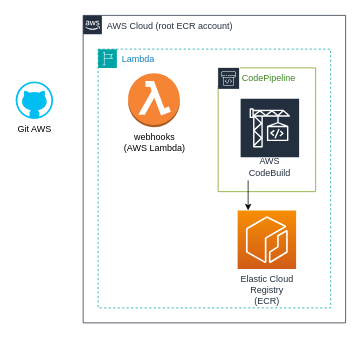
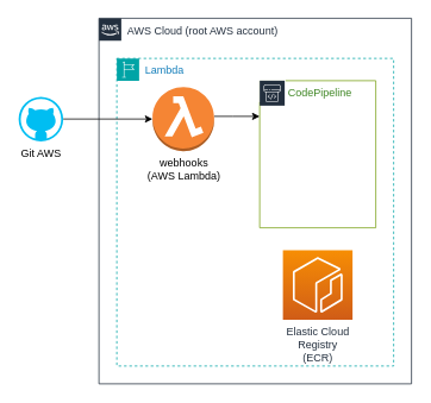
  <mxCell id="0" />
  <mxCell id="1" parent="0" />
- <mxCell id="2" value="AWS Cloud (root ECR account)" style="points=[[0,0],[0.25,0],[0.5,0],[0.75,0],[1,0],[1,0.25],[1,0.5],[1,0.75],[1,1],[0.75,1],[0.5,1],[0.25,1],[0,1],[0,0.75],[0,0.5],[0,0.25]];outlineConnect=0;gradientColor=none;html=1;whiteSpace=wrap;fontSize=12;fontStyle=0;container=1;pointerEvents=0;collapsible=0;recursiveResize=0;shape=mxgraph.aws4.group;grIcon=mxgraph.aws4.group_aws_cloud_alt;strokeColor=#232F3E;fillColor=none;verticalAlign=top;align=left;spacingLeft=30;fontColor=#232F3E;dashed=0;" parent="1" vertex="1"><mxGeometry x="110" y="20" width="350" height="410" as="geometry" /></mxCell>
+ <mxCell id="2" value="AWS Cloud (root AWS account)" style="points=[[0,0],[0.25,0],[0.5,0],[0.75,0],[1,0],[1,0.25],[1,0.5],[1,0.75],[1,1],[0.75,1],[0.5,1],[0.25,1],[0,1],[0,0.75],[0,0.5],[0,0.25]];outlineConnect=0;gradientColor=none;html=1;whiteSpace=wrap;fontSize=12;fontStyle=0;container=1;pointerEvents=0;collapsible=0;recursiveResize=0;shape=mxgraph.aws4.group;grIcon=mxgraph.aws4.group_aws_cloud_alt;strokeColor=#232F3E;fillColor=none;verticalAlign=top;align=left;spacingLeft=30;fontColor=#232F3E;dashed=0;" parent="1" vertex="1"><mxGeometry x="110" y="20" width="350" height="410" as="geometry" /></mxCell>
  <mxCell id="3" value="Lambda" style="points=[[0,0],[0.25,0],[0.5,0],[0.75,0],[1,0],[1,0.25],[1,0.5],[1,0.75],[1,1],[0.75,1],[0.5,1],[0.25,1],[0,1],[0,0.75],[0,0.5],[0,0.25]];outlineConnect=0;gradientColor=none;html=1;whiteSpace=wrap;fontSize=12;fontStyle=0;container=1;pointerEvents=0;collapsible=0;recursiveResize=0;shape=mxgraph.aws4.group;grIcon=mxgraph.aws4.group_region;strokeColor=#00A4A6;fillColor=none;verticalAlign=top;align=left;spacingLeft=30;fontColor=#147EBA;dashed=1;" parent="2" vertex="1"><mxGeometry x="20" y="45" width="310" height="345" as="geometry" /></mxCell>
  <mxCell id="4" value="CodePipeline" style="points=[[0,0],[0.25,0],[0.5,0],[0.75,0],[1,0],[1,0.25],[1,0.5],[1,0.75],[1,1],[0.75,1],[0.5,1],[0.25,1],[0,1],[0,0.75],[0,0.5],[0,0.25]];outlineConnect=0;gradientColor=none;html=1;whiteSpace=wrap;fontSize=12;fontStyle=0;container=1;pointerEvents=0;collapsible=0;recursiveResize=0;shape=mxgraph.aws4.group;grIcon=mxgraph.aws4.group_iot_greengrass;strokeColor=#7AA116;fillColor=none;verticalAlign=top;align=left;spacingLeft=30;fontColor=#3F8624;dashed=0;" parent="3" vertex="1"><mxGeometry x="160" y="25" width="130" height="165" as="geometry" /></mxCell>
  <mxCell id="5" value="" style="sketch=0;outlineConnect=0;fontColor=#232F3E;gradientColor=none;strokeColor=#ffffff;fillColor=#232F3E;dashed=0;verticalLabelPosition=middle;verticalAlign=bottom;align=center;html=1;whiteSpace=wrap;fontSize=10;fontStyle=1;spacing=3;shape=mxgraph.aws4.productIcon;prIcon=mxgraph.aws4.codepipeline;" parent="4" vertex="1"><mxGeometry x="-1" y="-1" width="30" height="25" as="geometry" /></mxCell>
- <mxCell id="6" value="&lt;font style=&quot;font-size: 12px;&quot;&gt;AWS CodeBuild&lt;/font&gt;" style="sketch=0;outlineConnect=0;fontColor=#232F3E;gradientColor=none;strokeColor=#ffffff;fillColor=#232F3E;dashed=0;verticalLabelPosition=middle;verticalAlign=bottom;align=center;html=1;whiteSpace=wrap;fontSize=12;fontStyle=0;spacing=3;shape=mxgraph.aws4.productIcon;prIcon=mxgraph.aws4.codebuild;" parent="4" vertex="1"><mxGeometry x="29" y="40" width="80" height="110" as="geometry" /></mxCell>
+ <mxCell id="7" style="edgeStyle=orthogonalEdgeStyle;rounded=0;orthogonalLoop=1;jettySize=auto;html=1;" parent="3" source="8" target="4" edge="1"><mxGeometry relative="1" as="geometry"><Array as="points"><mxPoint x="130" y="65" /><mxPoint x="130" y="65" /></Array></mxGeometry></mxCell>
  <mxCell id="8" value="webhooks&lt;br&gt;(AWS Lambda)" style="outlineConnect=0;dashed=0;verticalLabelPosition=bottom;verticalAlign=top;align=center;html=1;shape=mxgraph.aws3.lambda_function;fillColor=#F58534;gradientColor=none;" parent="3" vertex="1"><mxGeometry x="40" y="32" width="69" height="72" as="geometry" /></mxCell>
  <mxCell id="9" value="Elastic Cloud &lt;br&gt;Registry&lt;br&gt;(ECR)" style="sketch=0;points=[[0,0,0],[0.25,0,0],[0.5,0,0],[0.75,0,0],[1,0,0],[0,1,0],[0.25,1,0],[0.5,1,0],[0.75,1,0],[1,1,0],[0,0.25,0],[0,0.5,0],[0,0.75,0],[1,0.25,0],[1,0.5,0],[1,0.75,0]];outlineConnect=0;fontColor=#232F3E;gradientColor=#F78E04;gradientDirection=north;fillColor=#D05C17;strokeColor=#ffffff;dashed=0;verticalLabelPosition=bottom;verticalAlign=top;align=center;html=1;fontSize=12;fontStyle=0;aspect=fixed;shape=mxgraph.aws4.resourceIcon;resIcon=mxgraph.aws4.ecr;" parent="3" vertex="1"><mxGeometry x="186" y="215" width="78" height="78" as="geometry" /></mxCell>
- <mxCell id="10" style="edgeStyle=orthogonalEdgeStyle;rounded=0;orthogonalLoop=1;jettySize=auto;html=1;" parent="3" source="6" target="9" edge="1"><mxGeometry relative="1" as="geometry"><Array as="points"><mxPoint x="200" y="205" /><mxPoint x="200" y="205" /></Array></mxGeometry></mxCell>
+ <mxCell id="11" style="edgeStyle=orthogonalEdgeStyle;rounded=0;orthogonalLoop=1;jettySize=auto;html=1;" parent="1" source="12" target="8" edge="1"><mxGeometry relative="1" as="geometry" /></mxCell>
  <mxCell id="12" value="Git AWS" style="verticalLabelPosition=bottom;html=1;verticalAlign=top;align=center;strokeColor=none;fillColor=#00BEF2;shape=mxgraph.azure.github_code;pointerEvents=1;" parent="1" vertex="1"><mxGeometry x="20" y="108" width="50" height="50" as="geometry" /></mxCell>
  <mxCell id="13" style="edgeStyle=orthogonalEdgeStyle;rounded=0;orthogonalLoop=1;jettySize=auto;html=1;exitX=0.5;exitY=1;exitDx=0;exitDy=0;" parent="1" source="2" target="2" edge="1"><mxGeometry relative="1" as="geometry" /></mxCell>
